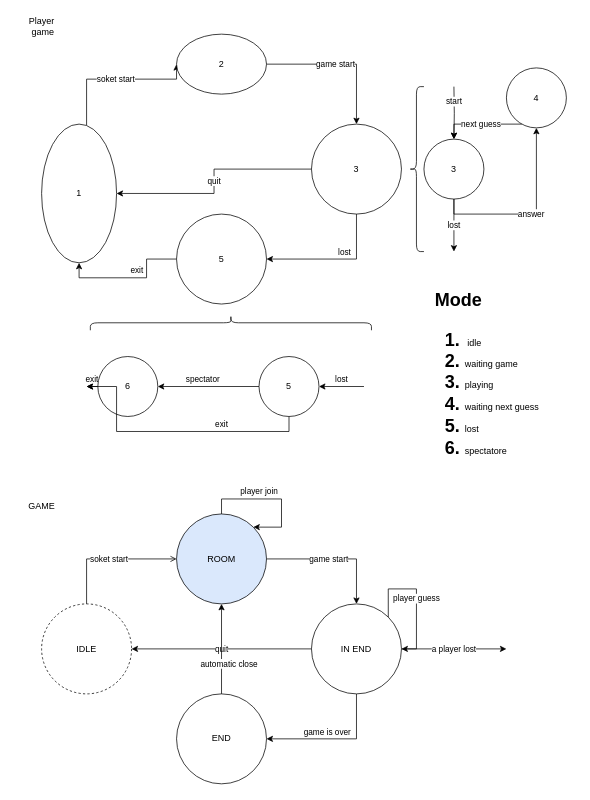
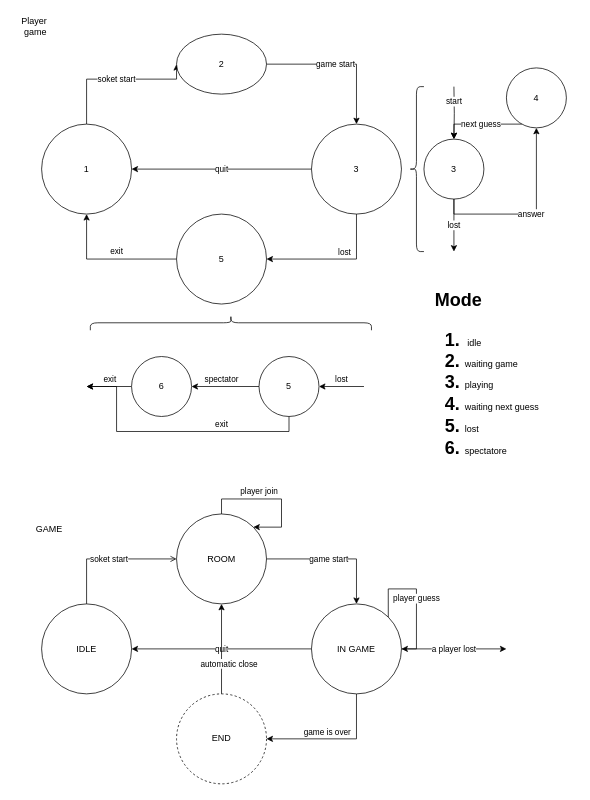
  <mxCell id="0" />
  <mxCell id="1" parent="0" />
  <mxCell id="2" value="soket start" style="edgeStyle=orthogonalEdgeStyle;rounded=0;orthogonalLoop=1;jettySize=auto;html=1;entryX=0;entryY=0.5;entryDx=0;entryDy=0;" parent="1" source="3" target="6" edge="1"><mxGeometry relative="1" as="geometry"><mxPoint x="185" y="105" as="targetPoint" /><Array as="points"><mxPoint x="115" y="105" /></Array></mxGeometry></mxCell>
- <mxCell id="3" value="1" style="ellipse;whiteSpace=wrap;html=1;aspect=fixed;" parent="1" vertex="1"><mxGeometry x="55" y="165" width="100" height="185" as="geometry" /></mxCell>
+ <mxCell id="3" value="1" style="ellipse;whiteSpace=wrap;html=1;aspect=fixed;" parent="1" vertex="1"><mxGeometry x="55" y="165" width="120" height="120" as="geometry" /></mxCell>
  <mxCell id="4" style="edgeStyle=orthogonalEdgeStyle;rounded=0;orthogonalLoop=1;jettySize=auto;html=1;entryX=0.5;entryY=0;entryDx=0;entryDy=0;" parent="1" source="6" target="10" edge="1"><mxGeometry relative="1" as="geometry" /></mxCell>
  <mxCell id="5" value="game start" style="edgeLabel;html=1;align=center;verticalAlign=middle;resizable=0;points=[];" parent="4" vertex="1" connectable="0"><mxGeometry x="-0.094" y="1" relative="1" as="geometry"><mxPoint as="offset" /></mxGeometry></mxCell>
  <mxCell id="6" value="2" style="ellipse;whiteSpace=wrap;html=1;aspect=fixed;" parent="1" vertex="1"><mxGeometry x="235" y="45" width="120" height="80" as="geometry" /></mxCell>
  <mxCell id="7" style="edgeStyle=orthogonalEdgeStyle;rounded=0;orthogonalLoop=1;jettySize=auto;html=1;exitX=0.5;exitY=1;exitDx=0;exitDy=0;entryX=1;entryY=0.5;entryDx=0;entryDy=0;" parent="1" source="10" target="12" edge="1"><mxGeometry relative="1" as="geometry" /></mxCell>
  <mxCell id="8" value="lost" style="edgeLabel;html=1;align=center;verticalAlign=middle;resizable=0;points=[];" parent="7" vertex="1" connectable="0"><mxGeometry x="-0.18" y="-3" relative="1" as="geometry"><mxPoint x="-3" y="-7" as="offset" /></mxGeometry></mxCell>
  <mxCell id="9" value="quit" style="edgeStyle=orthogonalEdgeStyle;rounded=0;orthogonalLoop=1;jettySize=auto;html=1;entryX=1;entryY=0.5;entryDx=0;entryDy=0;" parent="1" source="10" target="3" edge="1"><mxGeometry relative="1" as="geometry" /></mxCell>
  <mxCell id="10" value="3" style="ellipse;whiteSpace=wrap;html=1;aspect=fixed;" parent="1" vertex="1"><mxGeometry x="415" y="165" width="120" height="120" as="geometry" /></mxCell>
  <mxCell id="11" value="exit" style="edgeStyle=orthogonalEdgeStyle;rounded=0;orthogonalLoop=1;jettySize=auto;html=1;entryX=0.5;entryY=1;entryDx=0;entryDy=0;" parent="1" source="12" target="3" edge="1"><mxGeometry x="-0.111" y="-10" relative="1" as="geometry"><mxPoint as="offset" /></mxGeometry></mxCell>
  <mxCell id="12" value="5" style="ellipse;whiteSpace=wrap;html=1;aspect=fixed;" parent="1" vertex="1"><mxGeometry x="235" y="285" width="120" height="120" as="geometry" /></mxCell>
  <mxCell id="13" value="" style="shape=curlyBracket;whiteSpace=wrap;html=1;rounded=1;rotation=90;size=0.5;" parent="1" vertex="1"><mxGeometry x="297.5" y="242.5" width="20" height="375" as="geometry" /></mxCell>
  <mxCell id="14" value="exit" style="edgeStyle=orthogonalEdgeStyle;rounded=0;orthogonalLoop=1;jettySize=auto;html=1;exitX=0;exitY=0.5;exitDx=0;exitDy=0;" parent="1" source="15" edge="1"><mxGeometry y="-10" relative="1" as="geometry"><mxPoint x="115" y="515" as="targetPoint" /><mxPoint as="offset" /></mxGeometry></mxCell>
- <mxCell id="15" value="6" style="ellipse;whiteSpace=wrap;html=1;aspect=fixed;" parent="1" vertex="1"><mxGeometry x="130" y="475" width="80" height="80" as="geometry" /></mxCell>
+ <mxCell id="15" value="6" style="ellipse;whiteSpace=wrap;html=1;aspect=fixed;" parent="1" vertex="1"><mxGeometry x="175" y="475" width="80" height="80" as="geometry" /></mxCell>
  <mxCell id="16" value="spectator" style="edgeStyle=orthogonalEdgeStyle;rounded=0;orthogonalLoop=1;jettySize=auto;html=1;entryX=1;entryY=0.5;entryDx=0;entryDy=0;" parent="1" source="18" target="15" edge="1"><mxGeometry x="0.111" y="-10" relative="1" as="geometry"><mxPoint as="offset" /></mxGeometry></mxCell>
  <mxCell id="17" value="exit" style="edgeStyle=orthogonalEdgeStyle;rounded=0;orthogonalLoop=1;jettySize=auto;html=1;" parent="1" source="18" edge="1"><mxGeometry x="-0.371" y="-10" relative="1" as="geometry"><mxPoint x="115" y="515" as="targetPoint" /><Array as="points"><mxPoint x="385" y="575" /><mxPoint x="155" y="575" /><mxPoint x="155" y="515" /></Array><mxPoint as="offset" /></mxGeometry></mxCell>
  <mxCell id="18" value="5" style="ellipse;whiteSpace=wrap;html=1;aspect=fixed;" parent="1" vertex="1"><mxGeometry x="345" y="475" width="80" height="80" as="geometry" /></mxCell>
  <mxCell id="19" value="lost" style="endArrow=classic;html=1;entryX=1;entryY=0.5;entryDx=0;entryDy=0;" parent="1" target="18" edge="1"><mxGeometry y="-10" width="50" height="50" relative="1" as="geometry"><mxPoint x="485" y="515" as="sourcePoint" /><mxPoint x="295" y="475" as="targetPoint" /><mxPoint as="offset" /></mxGeometry></mxCell>
  <mxCell id="20" value="start" style="edgeStyle=orthogonalEdgeStyle;rounded=0;orthogonalLoop=1;jettySize=auto;html=1;entryX=0.5;entryY=0;entryDx=0;entryDy=0;" parent="1" target="24" edge="1"><mxGeometry x="-0.429" relative="1" as="geometry"><mxPoint x="605" y="115" as="sourcePoint" /><mxPoint as="offset" /></mxGeometry></mxCell>
  <mxCell id="21" value="" style="shape=curlyBracket;whiteSpace=wrap;html=1;rounded=1;rotation=0;size=0.5;" parent="1" vertex="1"><mxGeometry x="545" y="115" width="20" height="220" as="geometry" /></mxCell>
  <mxCell id="22" value="answer" style="edgeStyle=orthogonalEdgeStyle;rounded=0;orthogonalLoop=1;jettySize=auto;html=1;entryX=0.5;entryY=1;entryDx=0;entryDy=0;" parent="1" source="24" target="26" edge="1"><mxGeometry relative="1" as="geometry"><Array as="points"><mxPoint x="605" y="285" /><mxPoint x="715" y="285" /></Array></mxGeometry></mxCell>
  <mxCell id="23" value="lost" style="edgeStyle=orthogonalEdgeStyle;rounded=0;orthogonalLoop=1;jettySize=auto;html=1;" parent="1" source="24" edge="1"><mxGeometry relative="1" as="geometry"><mxPoint x="605" y="335" as="targetPoint" /></mxGeometry></mxCell>
  <mxCell id="24" value="3" style="ellipse;whiteSpace=wrap;html=1;aspect=fixed;" parent="1" vertex="1"><mxGeometry x="565" y="185" width="80" height="80" as="geometry" /></mxCell>
  <mxCell id="25" value="next guess" style="edgeStyle=orthogonalEdgeStyle;rounded=0;orthogonalLoop=1;jettySize=auto;html=1;entryX=0.5;entryY=0;entryDx=0;entryDy=0;" parent="1" source="26" target="24" edge="1"><mxGeometry relative="1" as="geometry"><Array as="points"><mxPoint x="715" y="165" /><mxPoint x="605" y="165" /></Array></mxGeometry></mxCell>
  <mxCell id="26" value="4" style="ellipse;whiteSpace=wrap;html=1;aspect=fixed;" parent="1" vertex="1"><mxGeometry x="675" y="90" width="80" height="80" as="geometry" /></mxCell>
  <mxCell id="27" value="&lt;h1&gt;&lt;span&gt;Mode&lt;/span&gt;&lt;/h1&gt;&lt;h1&gt;&lt;ol&gt;&lt;li&gt;&lt;span style=&quot;font-size: 12px ; font-weight: 400 ; line-height: 100%&quot;&gt;&amp;nbsp;idle&lt;/span&gt;&lt;/li&gt;&lt;li&gt;&lt;span style=&quot;font-size: 12px ; font-weight: 400 ; line-height: 100%&quot;&gt;waiting game&lt;/span&gt;&lt;/li&gt;&lt;li&gt;&lt;span style=&quot;font-size: 12px ; font-weight: 400 ; line-height: 100%&quot;&gt;playing&lt;/span&gt;&lt;/li&gt;&lt;li&gt;&lt;span style=&quot;font-size: 12px ; font-weight: 400 ; line-height: 100%&quot;&gt;waiting next guess&lt;/span&gt;&lt;/li&gt;&lt;li&gt;&lt;span style=&quot;font-size: 12px ; font-weight: 400 ; line-height: 100%&quot;&gt;lost&lt;/span&gt;&lt;/li&gt;&lt;li&gt;&lt;span style=&quot;font-size: 12px ; font-weight: 400 ; line-height: 100%&quot;&gt;spectatore&lt;/span&gt;&lt;/li&gt;&lt;/ol&gt;&lt;/h1&gt;" style="text;html=1;strokeColor=none;fillColor=none;spacing=5;spacingTop=-20;whiteSpace=wrap;overflow=hidden;rounded=0;" parent="1" vertex="1"><mxGeometry x="575" y="380" width="190" height="270" as="geometry" /></mxCell>
  <mxCell id="28" value="soket start" style="edgeStyle=orthogonalEdgeStyle;rounded=0;orthogonalLoop=1;jettySize=auto;html=1;entryX=0;entryY=0.5;entryDx=0;entryDy=0;endArrow=open;" edge="1" parent="1" source="29" target="32"><mxGeometry relative="1" as="geometry"><mxPoint x="185" y="745" as="targetPoint" /><Array as="points"><mxPoint x="115" y="745" /></Array></mxGeometry></mxCell>
- <mxCell id="29" value="IDLE" style="ellipse;whiteSpace=wrap;html=1;aspect=fixed;dashed=1;" vertex="1" parent="1"><mxGeometry x="55" y="805" width="120" height="120" as="geometry" /></mxCell>
+ <mxCell id="29" value="IDLE" style="ellipse;whiteSpace=wrap;html=1;aspect=fixed;" vertex="1" parent="1"><mxGeometry x="55" y="805" width="120" height="120" as="geometry" /></mxCell>
  <mxCell id="30" style="edgeStyle=orthogonalEdgeStyle;rounded=0;orthogonalLoop=1;jettySize=auto;html=1;entryX=0.5;entryY=0;entryDx=0;entryDy=0;" edge="1" parent="1" source="32" target="37"><mxGeometry relative="1" as="geometry" /></mxCell>
  <mxCell id="31" value="game start" style="edgeLabel;html=1;align=center;verticalAlign=middle;resizable=0;points=[];" vertex="1" connectable="0" parent="30"><mxGeometry x="-0.094" y="1" relative="1" as="geometry"><mxPoint as="offset" /></mxGeometry></mxCell>
- <mxCell id="32" value="ROOM" style="ellipse;whiteSpace=wrap;html=1;aspect=fixed;fillColor=#dae8fc;" vertex="1" parent="1"><mxGeometry x="235" y="685" width="120" height="120" as="geometry" /></mxCell>
+ <mxCell id="32" value="ROOM" style="ellipse;whiteSpace=wrap;html=1;aspect=fixed;" vertex="1" parent="1"><mxGeometry x="235" y="685" width="120" height="120" as="geometry" /></mxCell>
  <mxCell id="33" style="edgeStyle=orthogonalEdgeStyle;rounded=0;orthogonalLoop=1;jettySize=auto;html=1;exitX=0.5;exitY=1;exitDx=0;exitDy=0;entryX=1;entryY=0.5;entryDx=0;entryDy=0;" edge="1" parent="1" source="37" target="39"><mxGeometry relative="1" as="geometry" /></mxCell>
  <mxCell id="34" value="game is over" style="edgeLabel;html=1;align=center;verticalAlign=middle;resizable=0;points=[];" vertex="1" connectable="0" parent="33"><mxGeometry x="-0.18" y="-3" relative="1" as="geometry"><mxPoint x="-26" y="-7" as="offset" /></mxGeometry></mxCell>
  <mxCell id="35" value="quit" style="edgeStyle=orthogonalEdgeStyle;rounded=0;orthogonalLoop=1;jettySize=auto;html=1;entryX=1;entryY=0.5;entryDx=0;entryDy=0;" edge="1" parent="1" source="37" target="29"><mxGeometry relative="1" as="geometry" /></mxCell>
  <mxCell id="36" value="a player lost" style="edgeStyle=orthogonalEdgeStyle;rounded=0;orthogonalLoop=1;jettySize=auto;html=1;" edge="1" parent="1" source="37"><mxGeometry relative="1" as="geometry"><mxPoint x="675" y="865" as="targetPoint" /></mxGeometry></mxCell>
- <mxCell id="37" value="IN END" style="ellipse;whiteSpace=wrap;html=1;aspect=fixed;" vertex="1" parent="1"><mxGeometry x="415" y="805" width="120" height="120" as="geometry" /></mxCell>
+ <mxCell id="37" value="IN GAME" style="ellipse;whiteSpace=wrap;html=1;aspect=fixed;" vertex="1" parent="1"><mxGeometry x="415" y="805" width="120" height="120" as="geometry" /></mxCell>
  <mxCell id="38" value="automatic close" style="edgeStyle=orthogonalEdgeStyle;rounded=0;orthogonalLoop=1;jettySize=auto;html=1;" edge="1" parent="1" source="39" target="32"><mxGeometry x="-0.333" y="-10" relative="1" as="geometry"><mxPoint as="offset" /></mxGeometry></mxCell>
- <mxCell id="39" value="END" style="ellipse;whiteSpace=wrap;html=1;aspect=fixed;" vertex="1" parent="1"><mxGeometry x="235" y="925" width="120" height="120" as="geometry" /></mxCell>
- <mxCell id="40" value="GAME" style="text;html=1;align=center;verticalAlign=middle;resizable=0;points=[];autosize=1;" vertex="1" parent="1"><mxGeometry x="30" y="665" width="50" height="20" as="geometry" /></mxCell>
- <mxCell id="41" value="Player&lt;br&gt;&amp;nbsp;game" style="text;html=1;align=center;verticalAlign=middle;resizable=0;points=[];autosize=1;" vertex="1" parent="1"><mxGeometry x="30" y="20" width="50" height="30" as="geometry" /></mxCell>
+ <mxCell id="39" value="END" style="ellipse;whiteSpace=wrap;html=1;aspect=fixed;dashed=1;" vertex="1" parent="1"><mxGeometry x="235" y="925" width="120" height="120" as="geometry" /></mxCell>
+ <mxCell id="40" value="GAME" style="text;html=1;align=center;verticalAlign=middle;resizable=0;points=[];autosize=1;" vertex="1" parent="1"><mxGeometry x="40" y="695" width="50" height="20" as="geometry" /></mxCell>
+ <mxCell id="41" value="Player&lt;br&gt;&amp;nbsp;game" style="text;html=1;align=center;verticalAlign=middle;resizable=0;points=[];autosize=1;" vertex="1" parent="1"><mxGeometry x="20" y="20" width="50" height="30" as="geometry" /></mxCell>
  <mxCell id="42" value="player join" style="edgeStyle=orthogonalEdgeStyle;rounded=0;orthogonalLoop=1;jettySize=auto;html=1;entryX=1;entryY=0;entryDx=0;entryDy=0;" edge="1" parent="1" source="32" target="32"><mxGeometry x="-0.201" y="10" relative="1" as="geometry"><Array as="points"><mxPoint x="295" y="665" /><mxPoint x="375" y="665" /><mxPoint x="375" y="703" /></Array><mxPoint as="offset" /></mxGeometry></mxCell>
  <mxCell id="43" value="player guess" style="edgeStyle=orthogonalEdgeStyle;rounded=0;orthogonalLoop=1;jettySize=auto;html=1;exitX=1;exitY=0;exitDx=0;exitDy=0;entryX=1;entryY=0.5;entryDx=0;entryDy=0;" edge="1" parent="1" source="37" target="37"><mxGeometry relative="1" as="geometry" /></mxCell>
